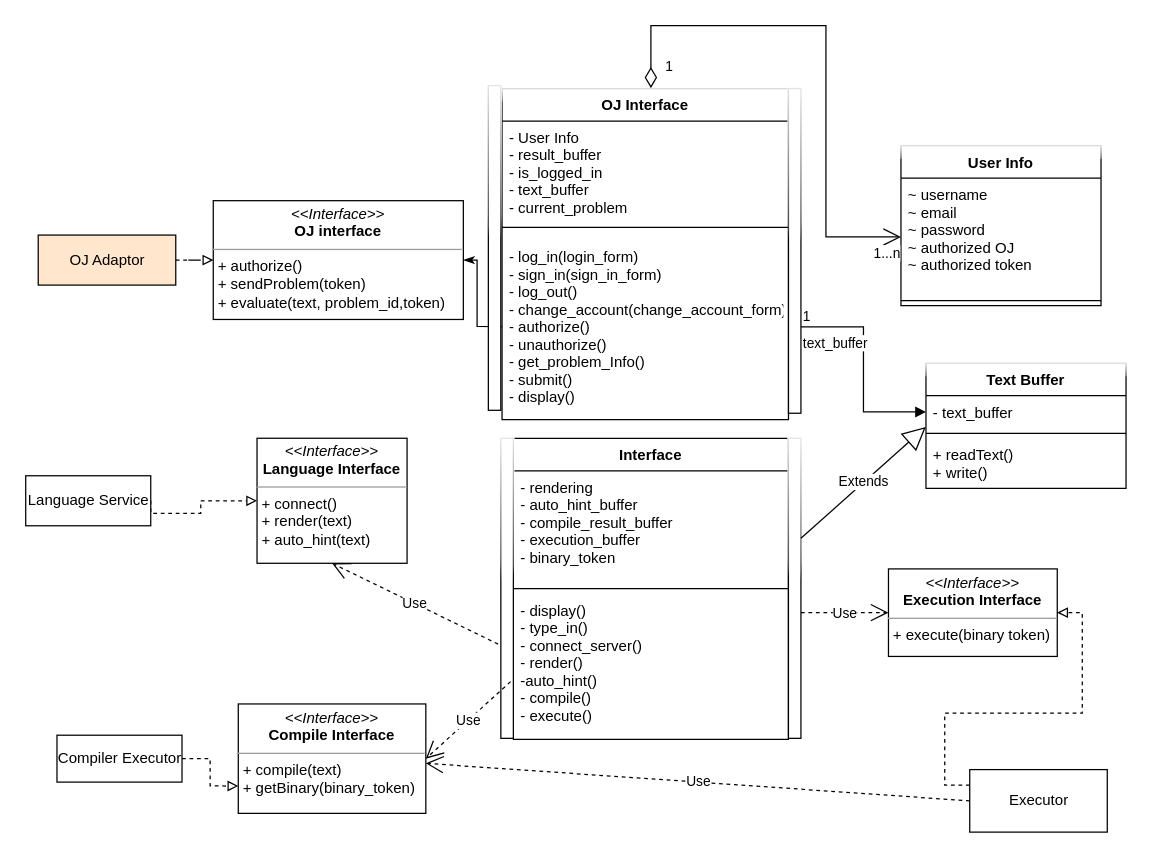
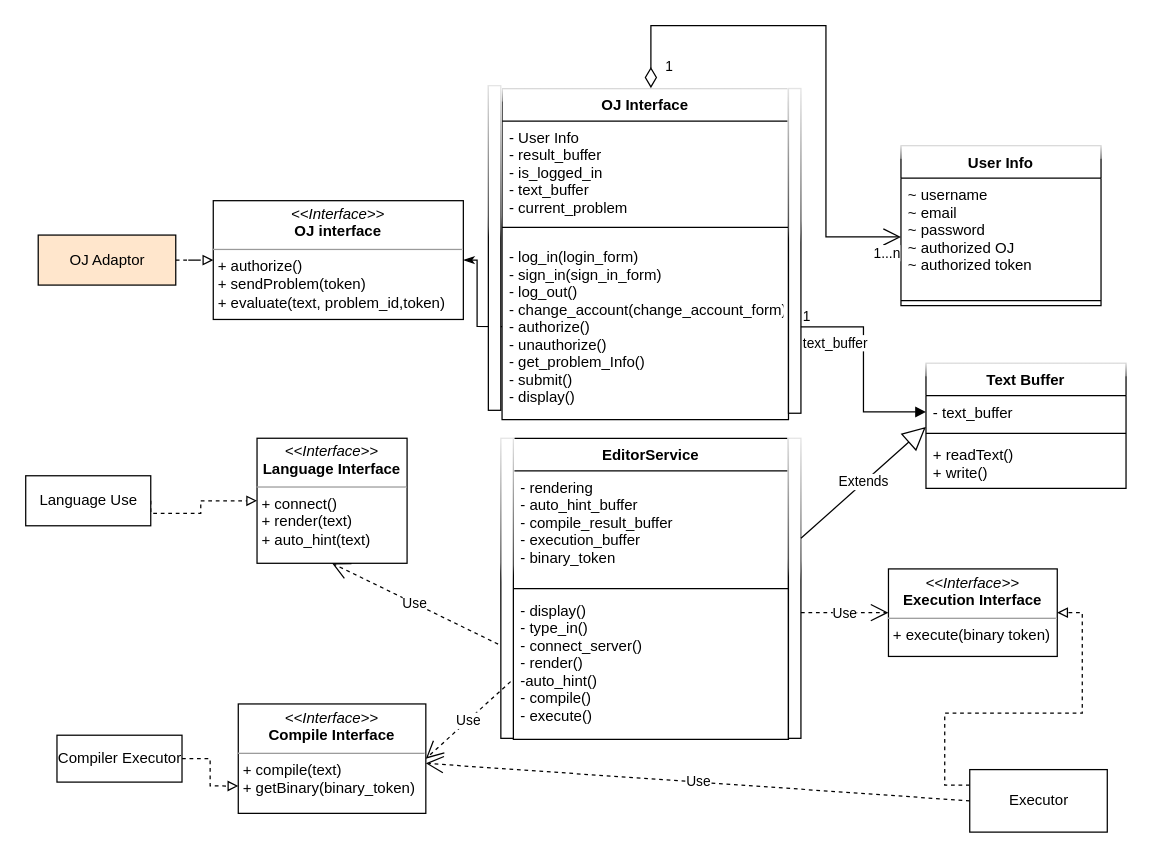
  <mxCell id="0" />
  <mxCell id="1" parent="0" />
  <mxCell id="2" style="edgeStyle=orthogonalEdgeStyle;rounded=0;orthogonalLoop=1;jettySize=auto;html=1;exitX=1;exitY=0.5;exitDx=0;exitDy=0;entryX=0;entryY=0.75;entryDx=0;entryDy=0;dashed=1;endArrow=block;endFill=0;" parent="1" source="3" target="12" edge="1"><mxGeometry relative="1" as="geometry" /></mxCell>
  <mxCell id="3" value="Compiler Executor" style="html=1;" parent="1" vertex="1"><mxGeometry x="45" y="587.5" width="100" height="37.5" as="geometry" /></mxCell>
  <mxCell id="4" style="edgeStyle=orthogonalEdgeStyle;rounded=0;orthogonalLoop=1;jettySize=auto;html=1;exitX=0;exitY=0.25;exitDx=0;exitDy=0;entryX=1;entryY=0.5;entryDx=0;entryDy=0;dashed=1;endArrow=block;endFill=0;" parent="1" source="5" target="11" edge="1"><mxGeometry relative="1" as="geometry" /></mxCell>
  <mxCell id="5" value="Executor" style="html=1;" parent="1" vertex="1"><mxGeometry x="775" y="615" width="110" height="50" as="geometry" /></mxCell>
  <mxCell id="6" style="edgeStyle=orthogonalEdgeStyle;rounded=0;orthogonalLoop=1;jettySize=auto;html=1;exitX=1;exitY=0.5;exitDx=0;exitDy=0;endArrow=block;endFill=0;dashed=1;entryX=0;entryY=0.5;entryDx=0;entryDy=0;" parent="1" source="7" target="10" edge="1"><mxGeometry relative="1" as="geometry"><mxPoint x="160" y="400" as="targetPoint" /><Array as="points"><mxPoint x="120" y="410" /><mxPoint x="160" y="410" /><mxPoint x="160" y="400" /></Array></mxGeometry></mxCell>
- <mxCell id="7" value="Language Service" style="html=1;" parent="1" vertex="1"><mxGeometry x="20" y="380" width="100" height="40" as="geometry" /></mxCell>
+ <mxCell id="7" value="Language Use" style="html=1;" parent="1" vertex="1"><mxGeometry x="20" y="380" width="100" height="40" as="geometry" /></mxCell>
  <mxCell id="8" style="edgeStyle=orthogonalEdgeStyle;rounded=0;orthogonalLoop=1;jettySize=auto;html=1;exitX=1;exitY=0.5;exitDx=0;exitDy=0;dashed=1;endArrow=block;endFill=0;" parent="1" source="9" target="13" edge="1"><mxGeometry relative="1" as="geometry" /></mxCell>
  <mxCell id="9" value="OJ Adaptor" style="html=1;fillColor=#ffe6cc;" parent="1" vertex="1"><mxGeometry x="30" y="187.5" width="110" height="40" as="geometry" /></mxCell>
  <mxCell id="10" value="&lt;p style=&quot;margin: 0px ; margin-top: 4px ; text-align: center&quot;&gt;&lt;i&gt;&amp;lt;&amp;lt;Interface&amp;gt;&amp;gt;&lt;/i&gt;&lt;br&gt;&lt;b&gt;Language Interface&lt;/b&gt;&lt;/p&gt;&lt;hr size=&quot;1&quot;&gt;&lt;p style=&quot;margin: 0px ; margin-left: 4px&quot;&gt;+ connect()&lt;/p&gt;&lt;p style=&quot;margin: 0px ; margin-left: 4px&quot;&gt;+ render(text)&lt;/p&gt;&lt;p style=&quot;margin: 0px ; margin-left: 4px&quot;&gt;+ auto_hint(text)&lt;/p&gt;" style="verticalAlign=top;align=left;overflow=fill;fontSize=12;fontFamily=Helvetica;html=1;" parent="1" vertex="1"><mxGeometry x="205" y="350" width="120" height="100" as="geometry" /></mxCell>
  <mxCell id="11" value="&lt;p style=&quot;margin: 0px ; margin-top: 4px ; text-align: center&quot;&gt;&lt;i&gt;&amp;lt;&amp;lt;Interface&amp;gt;&amp;gt;&lt;/i&gt;&lt;br&gt;&lt;b&gt;Execution Interface&lt;/b&gt;&lt;/p&gt;&lt;hr size=&quot;1&quot;&gt;&lt;p style=&quot;margin: 0px ; margin-left: 4px&quot;&gt;+ execute(binary token)&lt;/p&gt;" style="verticalAlign=top;align=left;overflow=fill;fontSize=12;fontFamily=Helvetica;html=1;" parent="1" vertex="1"><mxGeometry x="710" y="454.5" width="135" height="70" as="geometry" /></mxCell>
  <mxCell id="12" value="&lt;p style=&quot;margin: 0px ; margin-top: 4px ; text-align: center&quot;&gt;&lt;i&gt;&amp;lt;&amp;lt;Interface&amp;gt;&amp;gt;&lt;/i&gt;&lt;br&gt;&lt;b&gt;Compile Interface&lt;/b&gt;&lt;/p&gt;&lt;hr size=&quot;1&quot;&gt;&lt;p style=&quot;margin: 0px ; margin-left: 4px&quot;&gt;+ compile(text)&lt;/p&gt;&lt;p style=&quot;margin: 0px ; margin-left: 4px&quot;&gt;+ getBinary(binary_token)&lt;/p&gt;" style="verticalAlign=top;align=left;overflow=fill;fontSize=12;fontFamily=Helvetica;html=1;" parent="1" vertex="1"><mxGeometry x="190" y="562.5" width="150" height="87.5" as="geometry" /></mxCell>
  <mxCell id="13" value="&lt;p style=&quot;margin: 0px ; margin-top: 4px ; text-align: center&quot;&gt;&lt;i&gt;&amp;lt;&amp;lt;Interface&amp;gt;&amp;gt;&lt;/i&gt;&lt;br&gt;&lt;b&gt;OJ interface&lt;/b&gt;&lt;/p&gt;&lt;hr size=&quot;1&quot;&gt;&lt;p style=&quot;margin: 0px ; margin-left: 4px&quot;&gt;+ authorize()&lt;/p&gt;&lt;p style=&quot;margin: 0px ; margin-left: 4px&quot;&gt;+ sendProblem(token)&lt;/p&gt;&lt;p style=&quot;margin: 0px ; margin-left: 4px&quot;&gt;+ evaluate(text, problem_id,token)&lt;/p&gt;" style="verticalAlign=top;align=left;overflow=fill;fontSize=12;fontFamily=Helvetica;html=1;" parent="1" vertex="1"><mxGeometry x="170" y="160" width="200" height="95" as="geometry" /></mxCell>
  <mxCell id="14" style="edgeStyle=orthogonalEdgeStyle;rounded=0;orthogonalLoop=1;jettySize=auto;html=1;exitX=0;exitY=0.5;exitDx=0;exitDy=0;entryX=1;entryY=0.5;entryDx=0;entryDy=0;endArrow=classicThin;endFill=1;" parent="1" source="29" target="13" edge="1"><mxGeometry relative="1" as="geometry" /></mxCell>
  <mxCell id="15" value="User Info" style="swimlane;fontStyle=1;align=center;verticalAlign=top;childLayout=stackLayout;horizontal=1;startSize=26;horizontalStack=0;resizeParent=1;resizeParentMax=0;resizeLast=0;collapsible=1;marginBottom=0;glass=1;" parent="1" vertex="1"><mxGeometry x="720" y="116" width="160" height="128" as="geometry" /></mxCell>
  <mxCell id="16" value="~ username&#10;~ email&#10;~ password&#10;~ authorized OJ&#10;~ authorized token&#10;" style="text;strokeColor=none;fillColor=none;align=left;verticalAlign=top;spacingLeft=4;spacingRight=4;overflow=hidden;rotatable=0;points=[[0,0.5],[1,0.5]];portConstraint=eastwest;glass=1;" parent="15" vertex="1"><mxGeometry y="26" width="160" height="94" as="geometry" /></mxCell>
  <mxCell id="17" value="" style="line;strokeWidth=1;fillColor=none;align=left;verticalAlign=middle;spacingTop=-1;spacingLeft=3;spacingRight=3;rotatable=0;labelPosition=right;points=[];portConstraint=eastwest;glass=1;" parent="15" vertex="1"><mxGeometry y="120" width="160" height="8" as="geometry" /></mxCell>
  <mxCell id="18" value="" style="group" parent="1" vertex="1" connectable="0"><mxGeometry x="400" y="350" width="240" height="240" as="geometry" /></mxCell>
- <mxCell id="19" value="Interface" style="swimlane;fontStyle=1;align=center;verticalAlign=top;childLayout=stackLayout;horizontal=1;startSize=26;horizontalStack=0;resizeParent=1;resizeParentMax=0;resizeLast=0;collapsible=1;marginBottom=0;" parent="18" vertex="1"><mxGeometry x="10" width="220" height="240.75" as="geometry" /></mxCell>
+ <mxCell id="19" value="EditorService" style="swimlane;fontStyle=1;align=center;verticalAlign=top;childLayout=stackLayout;horizontal=1;startSize=26;horizontalStack=0;resizeParent=1;resizeParentMax=0;resizeLast=0;collapsible=1;marginBottom=0;" parent="18" vertex="1"><mxGeometry x="10" width="220" height="240.75" as="geometry" /></mxCell>
  <mxCell id="20" value="- rendering&#10;- auto_hint_buffer&#10;- compile_result_buffer&#10;- execution_buffer&#10;- binary_token" style="text;strokeColor=none;fillColor=none;align=left;verticalAlign=top;spacingLeft=4;spacingRight=4;overflow=hidden;rotatable=0;points=[[0,0.5],[1,0.5]];portConstraint=eastwest;" parent="19" vertex="1"><mxGeometry y="26" width="220" height="90" as="geometry" /></mxCell>
  <mxCell id="21" value="" style="line;strokeWidth=1;fillColor=none;align=left;verticalAlign=middle;spacingTop=-1;spacingLeft=3;spacingRight=3;rotatable=0;labelPosition=right;points=[];portConstraint=eastwest;" parent="19" vertex="1"><mxGeometry y="116" width="220" height="8.5" as="geometry" /></mxCell>
  <mxCell id="22" value="- display()&#10;- type_in()&#10;- connect_server()&#10;- render()&#10;-auto_hint()&#10;- compile()&#10;- execute()" style="text;strokeColor=none;fillColor=none;align=left;verticalAlign=top;spacingLeft=4;spacingRight=4;overflow=hidden;rotatable=0;points=[[0,0.5],[1,0.5]];portConstraint=eastwest;" parent="19" vertex="1"><mxGeometry y="124.5" width="220" height="116.25" as="geometry" /></mxCell>
  <mxCell id="23" value="" style="html=1;points=[];perimeter=orthogonalPerimeter;glass=1;verticalAlign=middle;" parent="18" vertex="1"><mxGeometry width="10" height="240" as="geometry" /></mxCell>
  <mxCell id="24" value="" style="html=1;points=[];perimeter=orthogonalPerimeter;glass=1;verticalAlign=middle;" parent="18" vertex="1"><mxGeometry x="230" width="10" height="240" as="geometry" /></mxCell>
  <mxCell id="25" value="" style="group" parent="1" vertex="1" connectable="0"><mxGeometry x="390" y="68" width="250" height="262" as="geometry" /></mxCell>
  <mxCell id="26" value="OJ Interface" style="swimlane;fontStyle=1;align=center;verticalAlign=top;childLayout=stackLayout;horizontal=1;startSize=26;horizontalStack=0;resizeParent=1;resizeParentMax=0;resizeLast=0;collapsible=1;marginBottom=0;glass=1;" parent="25" vertex="1"><mxGeometry x="10.96" y="2.339" width="229.08" height="264.846" as="geometry" /></mxCell>
  <mxCell id="27" value="- User Info&#10;- result_buffer&#10;- is_logged_in&#10;- text_buffer &#10;- current_problem" style="text;strokeColor=none;fillColor=none;align=left;verticalAlign=top;spacingLeft=4;spacingRight=4;overflow=hidden;rotatable=0;points=[[0,0.5],[1,0.5]];portConstraint=eastwest;" parent="26" vertex="1"><mxGeometry y="26" width="229.08" height="80.367" as="geometry" /></mxCell>
  <mxCell id="28" value="" style="line;strokeWidth=1;fillColor=none;align=left;verticalAlign=middle;spacingTop=-1;spacingLeft=3;spacingRight=3;rotatable=0;labelPosition=right;points=[];portConstraint=eastwest;" parent="26" vertex="1"><mxGeometry y="106.367" width="229.08" height="9.357" as="geometry" /></mxCell>
  <mxCell id="29" value="- log_in(login_form)&#10;- sign_in(sign_in_form)&#10;- log_out()&#10;- change_account(change_account_form)&#10;- authorize()&#10;- unauthorize()&#10;- get_problem_Info()&#10;- submit()&#10;- display()" style="text;strokeColor=none;fillColor=none;align=left;verticalAlign=middle;spacingLeft=4;spacingRight=4;overflow=hidden;rotatable=0;points=[[0,0.5],[1,0.5]];portConstraint=eastwest;" parent="26" vertex="1"><mxGeometry y="115.725" width="229.08" height="149.122" as="geometry" /></mxCell>
  <mxCell id="30" value="" style="html=1;points=[];perimeter=orthogonalPerimeter;glass=1;verticalAlign=middle;" parent="25" vertex="1"><mxGeometry width="9.96" height="259.661" as="geometry" /></mxCell>
  <mxCell id="31" value="" style="html=1;points=[];perimeter=orthogonalPerimeter;glass=1;verticalAlign=middle;" parent="25" vertex="1"><mxGeometry x="240.04" y="2.339" width="9.96" height="259.661" as="geometry" /></mxCell>
  <mxCell id="32" value="" style="endArrow=open;html=1;endSize=12;startArrow=diamondThin;startSize=14;startFill=0;edgeStyle=orthogonalEdgeStyle;rounded=0;entryX=0;entryY=0.5;entryDx=0;entryDy=0;" edge="1" parent="1" target="16"><mxGeometry relative="1" as="geometry"><mxPoint y="70" as="sourcePoint" x="520" /><mxPoint x="350" y="330" as="targetPoint" /><Array as="points"><mxPoint y="20" x="520" /><mxPoint x="660" y="20" /><mxPoint x="660" y="189" /></Array></mxGeometry></mxCell>
  <mxCell id="33" value="1" style="edgeLabel;resizable=0;html=1;align=left;verticalAlign=top;glass=1;" connectable="0" vertex="1" parent="32"><mxGeometry x="-1" relative="1" as="geometry"><mxPoint x="10" y="-30" as="offset" /></mxGeometry></mxCell>
  <mxCell id="34" value="1...n" style="edgeLabel;resizable=0;html=1;align=right;verticalAlign=top;glass=1;" connectable="0" vertex="1" parent="32"><mxGeometry x="1" relative="1" as="geometry" /></mxCell>
  <mxCell id="35" value="Text Buffer" style="swimlane;fontStyle=1;align=center;verticalAlign=top;childLayout=stackLayout;horizontal=1;startSize=26;horizontalStack=0;resizeParent=1;resizeParentMax=0;resizeLast=0;collapsible=1;marginBottom=0;glass=1;" vertex="1" parent="1"><mxGeometry x="740" y="290" width="160" height="100" as="geometry" /></mxCell>
  <mxCell id="36" value="- text_buffer" style="text;strokeColor=none;fillColor=none;align=left;verticalAlign=top;spacingLeft=4;spacingRight=4;overflow=hidden;rotatable=0;points=[[0,0.5],[1,0.5]];portConstraint=eastwest;glass=1;" vertex="1" parent="35"><mxGeometry y="26" width="160" height="26" as="geometry" /></mxCell>
  <mxCell id="37" value="" style="line;strokeWidth=1;fillColor=none;align=left;verticalAlign=middle;spacingTop=-1;spacingLeft=3;spacingRight=3;rotatable=0;labelPosition=right;points=[];portConstraint=eastwest;glass=1;" vertex="1" parent="35"><mxGeometry y="52" width="160" height="8" as="geometry" /></mxCell>
  <mxCell id="38" value="+ readText()&#10;+ write()" style="text;strokeColor=none;fillColor=none;align=left;verticalAlign=top;spacingLeft=4;spacingRight=4;overflow=hidden;rotatable=0;points=[[0,0.5],[1,0.5]];portConstraint=eastwest;glass=1;" vertex="1" parent="35"><mxGeometry y="60" width="160" height="40" as="geometry" /></mxCell>
  <mxCell id="39" value="Use" style="endArrow=open;endSize=12;dashed=1;html=1;rounded=0;entryX=0.5;entryY=1;entryDx=0;entryDy=0;exitX=-0.22;exitY=0.686;exitDx=0;exitDy=0;exitPerimeter=0;" edge="1" parent="1" source="23" target="10"><mxGeometry width="160" relative="1" as="geometry"><mxPoint x="95" y="510" as="sourcePoint" /><mxPoint x="255" y="510" as="targetPoint" /></mxGeometry></mxCell>
  <mxCell id="40" value="Use" style="endArrow=open;endSize=12;dashed=1;html=1;rounded=0;entryX=1;entryY=0.5;entryDx=0;entryDy=0;exitX=-0.22;exitY=0.686;exitDx=0;exitDy=0;exitPerimeter=0;" edge="1" parent="1" target="12"><mxGeometry width="160" relative="1" as="geometry"><mxPoint x="407.8" y="544.64" as="sourcePoint" /><mxPoint x="260" y="460" as="targetPoint" /><Array as="points" /></mxGeometry></mxCell>
  <mxCell id="41" value="Use" style="endArrow=open;endSize=12;dashed=1;html=1;rounded=0;exitX=0;exitY=0.5;exitDx=0;exitDy=0;" edge="1" parent="1" source="5"><mxGeometry width="160" relative="1" as="geometry"><mxPoint x="417.8" y="554.64" as="sourcePoint" /><mxPoint x="340" y="610" as="targetPoint" /><Array as="points" /></mxGeometry></mxCell>
  <mxCell id="42" value="Use" style="endArrow=open;endSize=12;dashed=1;html=1;rounded=0;entryX=0;entryY=0.5;entryDx=0;entryDy=0;" edge="1" parent="1" source="24" target="11"><mxGeometry width="160" relative="1" as="geometry"><mxPoint x="920" y="715" as="sourcePoint" /><mxPoint x="540" y="700" as="targetPoint" /><Array as="points" /></mxGeometry></mxCell>
  <mxCell id="43" value="Extends" style="endArrow=block;endSize=16;endFill=0;html=1;rounded=0;entryX=-0.001;entryY=0.962;entryDx=0;entryDy=0;entryPerimeter=0;" edge="1" parent="1" target="36"><mxGeometry width="160" relative="1" as="geometry"><mxPoint x="640" y="430" as="sourcePoint" /><mxPoint x="800" y="430" as="targetPoint" /></mxGeometry></mxCell>
  <mxCell id="44" value="text_buffer" style="endArrow=block;endFill=1;html=1;edgeStyle=orthogonalEdgeStyle;align=left;verticalAlign=top;rounded=0;entryX=0;entryY=0.5;entryDx=0;entryDy=0;" edge="1" parent="1" target="36"><mxGeometry x="-1" relative="1" as="geometry"><mxPoint x="640" y="261" as="sourcePoint" /><mxPoint x="790.04" y="260.625" as="targetPoint" /><Array as="points"><mxPoint x="690" y="261" /><mxPoint x="690" y="329" /></Array></mxGeometry></mxCell>
  <mxCell id="45" value="1" style="edgeLabel;resizable=0;html=1;align=left;verticalAlign=bottom;glass=1;" connectable="0" vertex="1" parent="44"><mxGeometry x="-1" relative="1" as="geometry" /></mxCell>
